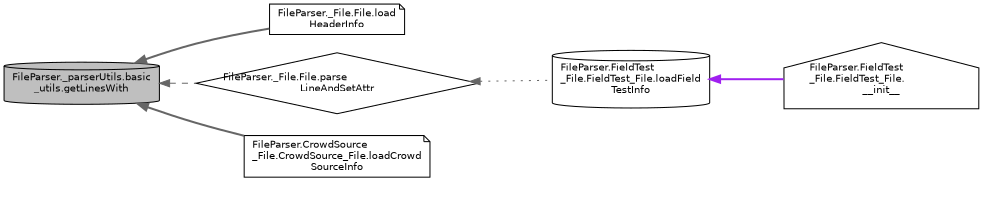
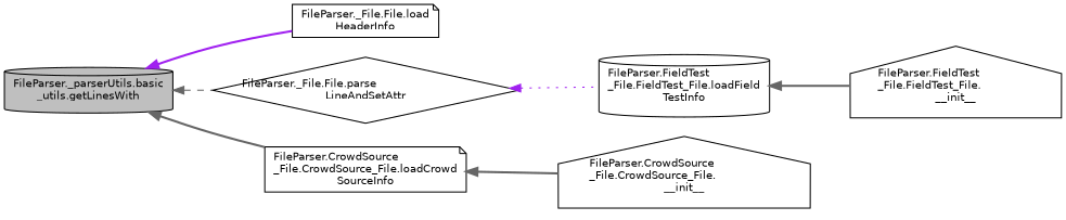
  digraph {
    rankdir=LR
    node [color=black fillcolor=white fontname=Helvetica fontsize=10 shape=cylinder style=filled]
    edge [color=gray40 dir=back fontname=Helvetica fontsize=10 labelfontname=Helvetica labelfontsize=10 style=bold]
    n1 [fillcolor=grey75 fontcolor=black height=0.2 label="FileParser._parserUtils.basic\l_utils.getLinesWith" width=0.4]
    n2 [height=0.2 label="FileParser._File.File.load\lHeaderInfo" shape=note width=0.4]
    n3 [height=0.2 label="FileParser._File.File.parse\lLineAndSetAttr" shape=diamond width=0.4]
    n4 [height=0.2 label="FileParser.CrowdSource\l_File.CrowdSource_File.loadCrowd\lSourceInfo" shape=note width=0.4]
    n5 [height=0.2 label="FileParser.FieldTest\l_File.FieldTest_File.loadField\lTestInfo" width=0.4]
+   n6 [height=0.2 label="FileParser.CrowdSource\l_File.CrowdSource_File.\l__init__" shape=house width=0.4]
    n7 [height=0.2 label="FileParser.FieldTest\l_File.FieldTest_File.\l__init__" shape=house width=0.4]
-   n1 -> n2
+   n1 -> n2 [color=purple]
    n1 -> n3 [style=dashed]
    n1 -> n4
-   n3 -> n5 [style=dotted]
-   n5 -> n7 [color=purple]
+   n3 -> n5 [color=purple style=dotted]
+   n4 -> n6
+   n5 -> n7
  }
